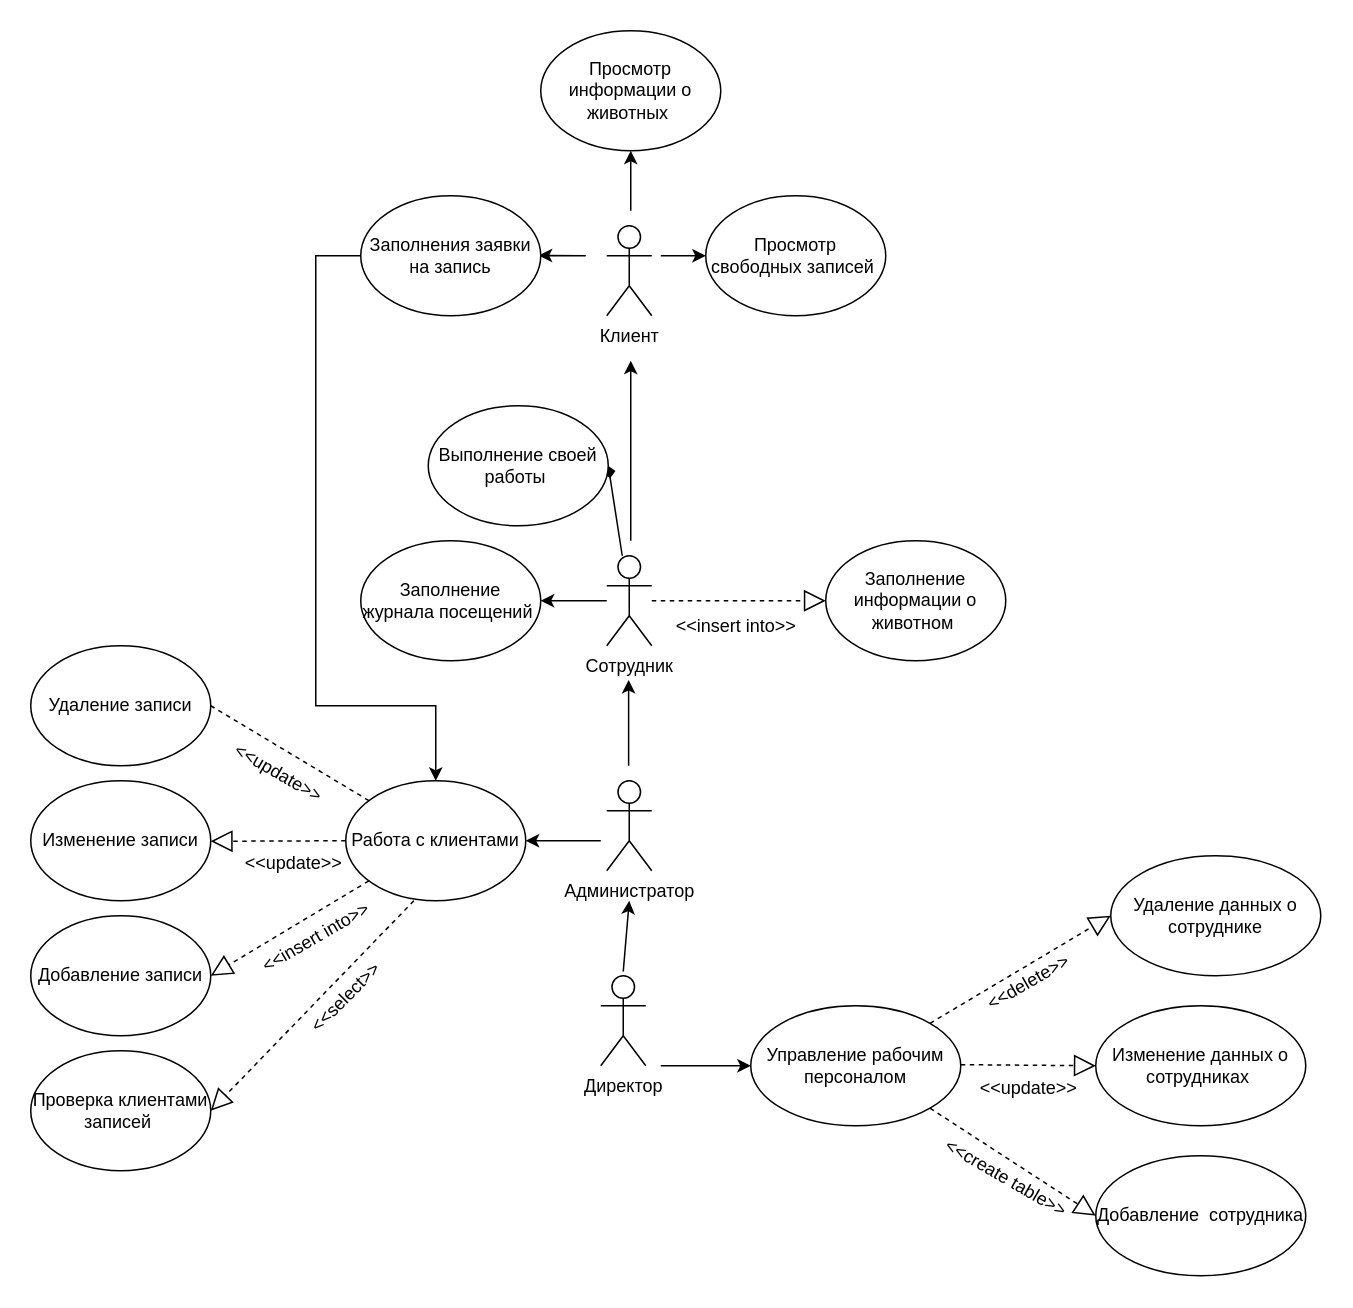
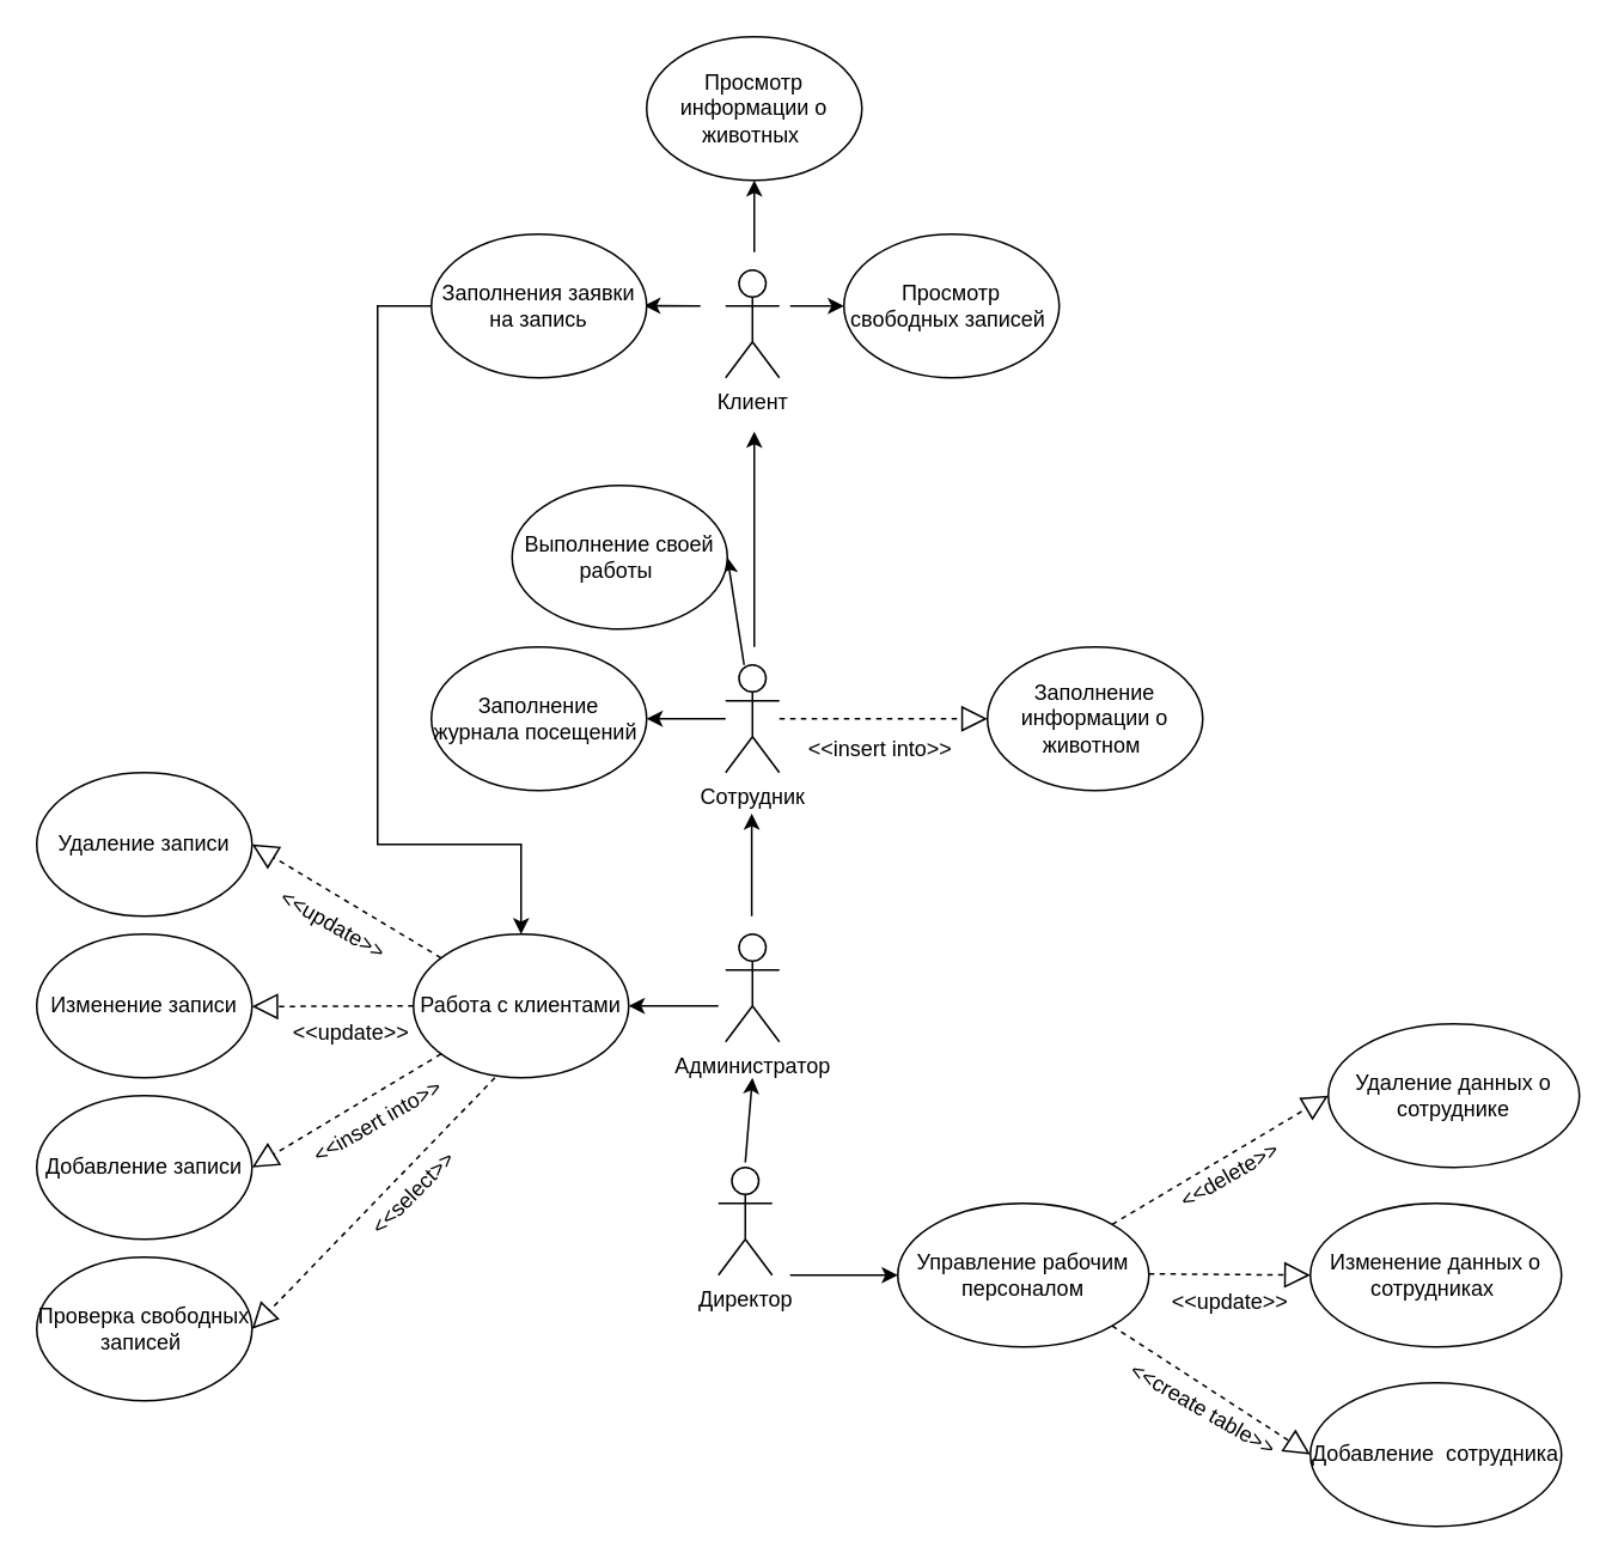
  <mxCell id="0" />
  <mxCell id="1" parent="0" />
  <mxCell id="2" value="&lt;font style=&quot;vertical-align: inherit;&quot;&gt;&lt;font style=&quot;vertical-align: inherit;&quot;&gt;Директор&lt;br&gt;&lt;br&gt;&lt;/font&gt;&lt;/font&gt;" style="shape=umlActor;verticalLabelPosition=bottom;verticalAlign=top;html=1;" parent="1" vertex="1"><mxGeometry x="400" y="650" width="30" height="60" as="geometry" /></mxCell>
  <mxCell id="3" value="" style="endArrow=classic;html=1;rounded=0;" parent="1" edge="1"><mxGeometry width="50" height="50" relative="1" as="geometry"><mxPoint x="440" y="710" as="sourcePoint" /><mxPoint x="500" y="710" as="targetPoint" /></mxGeometry></mxCell>
  <mxCell id="4" value="Управление рабочим персоналом" style="ellipse;whiteSpace=wrap;html=1;" parent="1" vertex="1"><mxGeometry x="500" y="670" width="140" height="80" as="geometry" /></mxCell>
  <mxCell id="5" value="" style="endArrow=block;dashed=1;endFill=0;endSize=12;html=1;rounded=0;" parent="1" edge="1"><mxGeometry width="160" relative="1" as="geometry"><mxPoint x="640" y="709.29" as="sourcePoint" /><mxPoint x="730" y="710" as="targetPoint" /></mxGeometry></mxCell>
  <mxCell id="6" value="Изменение данных о сотрудниках&amp;nbsp;" style="ellipse;whiteSpace=wrap;html=1;" parent="1" vertex="1"><mxGeometry x="730" y="670" width="140" height="80" as="geometry" /></mxCell>
  <mxCell id="7" value="" style="endArrow=block;dashed=1;endFill=0;endSize=12;html=1;rounded=0;exitX=1;exitY=1;exitDx=0;exitDy=0;entryX=0;entryY=0.5;entryDx=0;entryDy=0;" parent="1" source="4" target="8" edge="1"><mxGeometry width="160" relative="1" as="geometry"><mxPoint x="640" y="830" as="sourcePoint" /><mxPoint x="730" y="830.71" as="targetPoint" /></mxGeometry></mxCell>
  <mxCell id="8" value="Добавление&amp;nbsp; сотрудника" style="ellipse;whiteSpace=wrap;html=1;" parent="1" vertex="1"><mxGeometry x="730" y="770" width="140" height="80" as="geometry" /></mxCell>
  <mxCell id="9" value="" style="endArrow=block;dashed=1;endFill=0;endSize=12;html=1;rounded=0;exitX=1;exitY=0;exitDx=0;exitDy=0;entryX=0;entryY=0.5;entryDx=0;entryDy=0;" parent="1" source="4" target="10" edge="1"><mxGeometry width="160" relative="1" as="geometry"><mxPoint x="620" y="670" as="sourcePoint" /><mxPoint x="710" y="670.71" as="targetPoint" /></mxGeometry></mxCell>
  <mxCell id="10" value="Удаление данных о сотруднике" style="ellipse;whiteSpace=wrap;html=1;" parent="1" vertex="1"><mxGeometry x="740" y="570" width="140" height="80" as="geometry" /></mxCell>
  <mxCell id="11" value="&amp;lt;&amp;lt;update&amp;gt;&amp;gt;" style="text;html=1;align=center;verticalAlign=middle;resizable=0;points=[];autosize=1;strokeColor=none;fillColor=none;rotation=0;" parent="1" vertex="1"><mxGeometry x="640" y="710" width="90" height="30" as="geometry" /></mxCell>
  <mxCell id="12" value="&amp;lt;&amp;lt;delete&amp;gt;&amp;gt;" style="text;html=1;align=center;verticalAlign=middle;resizable=0;points=[];autosize=1;strokeColor=none;fillColor=none;rotation=-30;" parent="1" vertex="1"><mxGeometry x="645" y="640" width="80" height="30" as="geometry" /></mxCell>
  <mxCell id="13" value="&amp;lt;&amp;lt;create table&amp;gt;&amp;gt;" style="text;html=1;align=center;verticalAlign=middle;resizable=0;points=[];autosize=1;strokeColor=none;fillColor=none;rotation=30;" parent="1" vertex="1"><mxGeometry x="615" y="770" width="110" height="30" as="geometry" /></mxCell>
  <mxCell id="14" value="" style="endArrow=classic;html=1;rounded=0;exitX=0.5;exitY=-0.047;exitDx=0;exitDy=0;exitPerimeter=0;" parent="1" source="2" edge="1"><mxGeometry width="50" height="50" relative="1" as="geometry"><mxPoint x="450" y="640" as="sourcePoint" /><mxPoint x="419" y="600" as="targetPoint" /></mxGeometry></mxCell>
  <mxCell id="15" value="Администратор" style="shape=umlActor;verticalLabelPosition=bottom;verticalAlign=top;html=1;outlineConnect=0;" parent="1" vertex="1"><mxGeometry x="404" y="520" width="30" height="60" as="geometry" /></mxCell>
  <mxCell id="16" value="Работа с клиентами" style="ellipse;whiteSpace=wrap;html=1;" parent="1" vertex="1"><mxGeometry x="230" y="520" width="120" height="80" as="geometry" /></mxCell>
  <mxCell id="17" value="" style="endArrow=classic;html=1;rounded=0;entryX=1;entryY=0.5;entryDx=0;entryDy=0;" parent="1" target="16" edge="1"><mxGeometry width="50" height="50" relative="1" as="geometry"><mxPoint x="400" y="560" as="sourcePoint" /><mxPoint x="480" y="560" as="targetPoint" /></mxGeometry></mxCell>
  <mxCell id="18" value="" style="endArrow=block;dashed=1;endFill=0;endSize=12;html=1;rounded=0;exitX=0;exitY=0.5;exitDx=0;exitDy=0;" parent="1" source="16" edge="1"><mxGeometry width="160" relative="1" as="geometry"><mxPoint x="50" y="559.65" as="sourcePoint" /><mxPoint x="140" y="560.36" as="targetPoint" /></mxGeometry></mxCell>
  <mxCell id="19" value="&lt;font style=&quot;vertical-align: inherit;&quot;&gt;&lt;font style=&quot;vertical-align: inherit;&quot;&gt;Изменение записи&lt;/font&gt;&lt;/font&gt;" style="ellipse;whiteSpace=wrap;html=1;" parent="1" vertex="1"><mxGeometry x="20" y="520" width="120" height="80" as="geometry" /></mxCell>
  <mxCell id="20" value="&amp;lt;&amp;lt;update&amp;gt;&amp;gt;" style="text;html=1;align=center;verticalAlign=middle;resizable=0;points=[];autosize=1;strokeColor=none;fillColor=none;rotation=0;" parent="1" vertex="1"><mxGeometry x="150" y="560" width="90" height="30" as="geometry" /></mxCell>
  <mxCell id="21" value="" style="endArrow=block;dashed=1;endFill=0;endSize=12;html=1;rounded=0;entryX=1;entryY=0.5;entryDx=0;entryDy=0;" parent="1" source="16" target="22" edge="1"><mxGeometry width="160" relative="1" as="geometry"><mxPoint x="240" y="570" as="sourcePoint" /><mxPoint x="180" y="680" as="targetPoint" /><Array as="points" /></mxGeometry></mxCell>
  <mxCell id="22" value="Добавление записи" style="ellipse;whiteSpace=wrap;html=1;" parent="1" vertex="1"><mxGeometry x="20" y="610" width="120" height="80" as="geometry" /></mxCell>
  <mxCell id="23" value="&amp;lt;&amp;lt;insert into&amp;gt;&amp;gt;" style="text;html=1;align=center;verticalAlign=middle;resizable=0;points=[];autosize=1;strokeColor=none;fillColor=none;rotation=-30;" parent="1" vertex="1"><mxGeometry x="160" y="610" width="100" height="30" as="geometry" /></mxCell>
- <mxCell id="24" value="" style="endArrow=none;dashed=1;endFill=0;endSize=12;html=1;rounded=0;entryX=1;entryY=0.5;entryDx=0;entryDy=0;" parent="1" source="16" target="25" edge="1"><mxGeometry width="160" relative="1" as="geometry"><mxPoint x="247.682" y="449.996" as="sourcePoint" /><mxPoint x="140" y="490" as="targetPoint" /><Array as="points" /></mxGeometry></mxCell>
+ <mxCell id="24" value="" style="endArrow=block;dashed=1;endFill=0;endSize=12;html=1;rounded=0;entryX=1;entryY=0.5;entryDx=0;entryDy=0;" parent="1" source="16" target="25" edge="1"><mxGeometry width="160" relative="1" as="geometry"><mxPoint x="247.682" y="449.996" as="sourcePoint" /><mxPoint x="140" y="490" as="targetPoint" /><Array as="points" /></mxGeometry></mxCell>
  <mxCell id="25" value="Удаление записи" style="ellipse;whiteSpace=wrap;html=1;" parent="1" vertex="1"><mxGeometry x="20" y="430" width="120" height="80" as="geometry" /></mxCell>
  <mxCell id="26" value="&amp;lt;&amp;lt;update&amp;gt;&amp;gt;" style="text;html=1;align=center;verticalAlign=middle;resizable=0;points=[];autosize=1;strokeColor=none;fillColor=none;rotation=30;" parent="1" vertex="1"><mxGeometry x="140" y="500" width="90" height="30" as="geometry" /></mxCell>
  <mxCell id="27" value="" style="endArrow=block;dashed=1;endFill=0;endSize=12;html=1;rounded=0;entryX=1;entryY=0.5;entryDx=0;entryDy=0;" parent="1" target="28" edge="1"><mxGeometry width="160" relative="1" as="geometry"><mxPoint x="275.402" y="599.999" as="sourcePoint" /><mxPoint x="170" y="710" as="targetPoint" /><Array as="points" /></mxGeometry></mxCell>
- <mxCell id="28" value="Проверка клиентами записей&amp;nbsp;" style="ellipse;whiteSpace=wrap;html=1;" parent="1" vertex="1"><mxGeometry x="20" y="700" width="120" height="80" as="geometry" /></mxCell>
+ <mxCell id="28" value="Проверка свободных записей&amp;nbsp;" style="ellipse;whiteSpace=wrap;html=1;" parent="1" vertex="1"><mxGeometry x="20" y="700" width="120" height="80" as="geometry" /></mxCell>
  <mxCell id="29" value="&amp;lt;&amp;lt;select&amp;gt;&amp;gt;" style="text;html=1;align=center;verticalAlign=middle;resizable=0;points=[];autosize=1;strokeColor=none;fillColor=none;rotation=-45;" parent="1" vertex="1"><mxGeometry x="190" y="650" width="80" height="30" as="geometry" /></mxCell>
  <mxCell id="30" value="" style="endArrow=classic;html=1;rounded=0;exitX=0.5;exitY=-0.047;exitDx=0;exitDy=0;exitPerimeter=0;" parent="1" edge="1"><mxGeometry width="50" height="50" relative="1" as="geometry"><mxPoint x="418.58" y="510" as="sourcePoint" /><mxPoint x="418.58" y="452.82" as="targetPoint" /></mxGeometry></mxCell>
  <mxCell id="31" value="Сотрудник" style="shape=umlActor;verticalLabelPosition=bottom;verticalAlign=top;html=1;outlineConnect=0;" parent="1" vertex="1"><mxGeometry x="404" y="370" width="30" height="60" as="geometry" /></mxCell>
  <mxCell id="32" value="Заполнение журнала посещений&amp;nbsp;" style="ellipse;whiteSpace=wrap;html=1;" parent="1" vertex="1"><mxGeometry x="240" y="360" width="120" height="80" as="geometry" /></mxCell>
  <mxCell id="33" value="" style="endArrow=classic;html=1;rounded=0;" parent="1" source="31" edge="1"><mxGeometry width="50" height="50" relative="1" as="geometry"><mxPoint x="400" y="399.58" as="sourcePoint" /><mxPoint x="360" y="400" as="targetPoint" /><Array as="points"><mxPoint x="390" y="400" /></Array></mxGeometry></mxCell>
- <mxCell id="34" value="" style="endArrow=diamond;html=1;rounded=0;entryX=1;entryY=0.5;entryDx=0;entryDy=0;" parent="1" source="31" target="35" edge="1"><mxGeometry width="50" height="50" relative="1" as="geometry"><mxPoint x="400" y="370" as="sourcePoint" /><mxPoint x="360" y="330" as="targetPoint" /></mxGeometry></mxCell>
+ <mxCell id="34" value="" style="endArrow=classic;html=1;rounded=0;entryX=1;entryY=0.5;entryDx=0;entryDy=0;" parent="1" source="31" target="35" edge="1"><mxGeometry width="50" height="50" relative="1" as="geometry"><mxPoint x="400" y="370" as="sourcePoint" /><mxPoint x="360" y="330" as="targetPoint" /></mxGeometry></mxCell>
  <mxCell id="35" value="Выполнение своей работы&amp;nbsp;" style="ellipse;whiteSpace=wrap;html=1;" parent="1" vertex="1"><mxGeometry x="285" y="270" width="120" height="80" as="geometry" /></mxCell>
  <mxCell id="36" value="Заполнение информации о животном&amp;nbsp;" style="ellipse;whiteSpace=wrap;html=1;" parent="1" vertex="1"><mxGeometry x="550" y="360" width="120" height="80" as="geometry" /></mxCell>
  <mxCell id="37" value="&amp;lt;&amp;lt;insert into&amp;gt;&amp;gt;" style="text;html=1;align=center;verticalAlign=middle;resizable=0;points=[];autosize=1;strokeColor=none;fillColor=none;rotation=0;" parent="1" vertex="1"><mxGeometry x="440" y="402" width="100" height="30" as="geometry" /></mxCell>
  <mxCell id="38" value="" style="endArrow=block;dashed=1;endFill=0;endSize=12;html=1;rounded=0;" parent="1" source="31" target="36" edge="1"><mxGeometry width="160" relative="1" as="geometry"><mxPoint x="440" y="399.5" as="sourcePoint" /><mxPoint x="550" y="400.5" as="targetPoint" /></mxGeometry></mxCell>
  <mxCell id="39" value="" style="endArrow=classic;html=1;rounded=0;" parent="1" edge="1"><mxGeometry width="50" height="50" relative="1" as="geometry"><mxPoint x="420" y="360" as="sourcePoint" /><mxPoint x="420" y="240" as="targetPoint" /></mxGeometry></mxCell>
  <mxCell id="40" value="Клиент" style="shape=umlActor;verticalLabelPosition=bottom;verticalAlign=top;html=1;outlineConnect=0;" parent="1" vertex="1"><mxGeometry x="404" y="150" width="30" height="60" as="geometry" /></mxCell>
  <mxCell id="41" value="" style="endArrow=classic;html=1;rounded=0;entryX=0.989;entryY=0.497;entryDx=0;entryDy=0;entryPerimeter=0;" parent="1" target="43" edge="1"><mxGeometry width="50" height="50" relative="1" as="geometry"><mxPoint x="350" y="170" as="sourcePoint" /><mxPoint x="350" y="170" as="targetPoint" /><Array as="points"><mxPoint x="390" y="170" /></Array></mxGeometry></mxCell>
  <mxCell id="42" style="edgeStyle=orthogonalEdgeStyle;rounded=0;orthogonalLoop=1;jettySize=auto;html=1;entryX=0.5;entryY=0;entryDx=0;entryDy=0;" parent="1" source="43" target="16" edge="1"><mxGeometry relative="1" as="geometry"><Array as="points"><mxPoint x="210" y="170" /><mxPoint x="210" y="470" /><mxPoint x="290" y="470" /></Array></mxGeometry></mxCell>
  <mxCell id="43" value="Заполнения заявки на запись" style="ellipse;whiteSpace=wrap;html=1;" parent="1" vertex="1"><mxGeometry x="240" y="130" width="120" height="80" as="geometry" /></mxCell>
  <mxCell id="44" value="" style="endArrow=classic;html=1;rounded=0;entryX=0;entryY=0.5;entryDx=0;entryDy=0;" parent="1" target="45" edge="1"><mxGeometry width="50" height="50" relative="1" as="geometry"><mxPoint x="440" y="170" as="sourcePoint" /><mxPoint x="500" y="170" as="targetPoint" /></mxGeometry></mxCell>
  <mxCell id="45" value="Просмотр свободных записей&amp;nbsp;" style="ellipse;whiteSpace=wrap;html=1;" parent="1" vertex="1"><mxGeometry x="470" y="130" width="120" height="80" as="geometry" /></mxCell>
  <mxCell id="46" value="" style="endArrow=classic;html=1;rounded=0;" parent="1" edge="1"><mxGeometry width="50" height="50" relative="1" as="geometry"><mxPoint x="420" y="140" as="sourcePoint" /><mxPoint x="420" y="100" as="targetPoint" /></mxGeometry></mxCell>
  <mxCell id="47" value="Просмотр информации о животных&amp;nbsp;" style="ellipse;whiteSpace=wrap;html=1;" parent="1" vertex="1"><mxGeometry x="360" y="20" width="120" height="80" as="geometry" /></mxCell>
